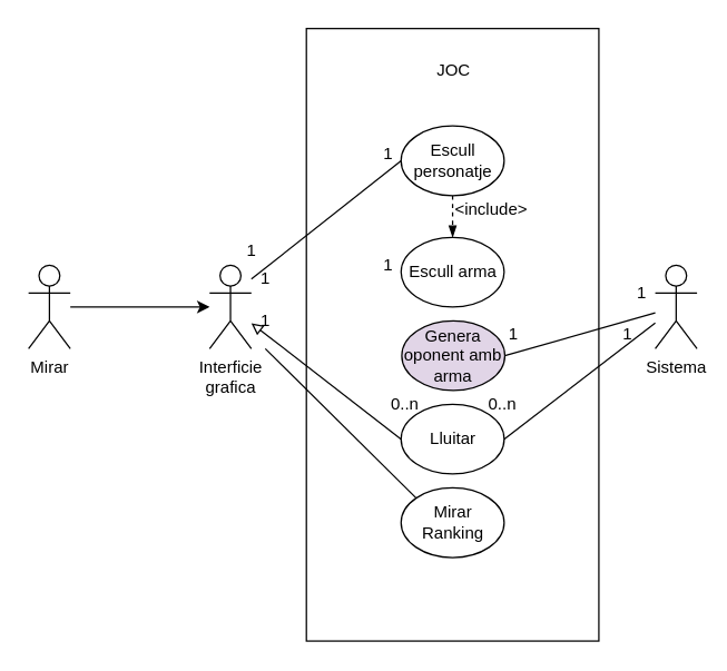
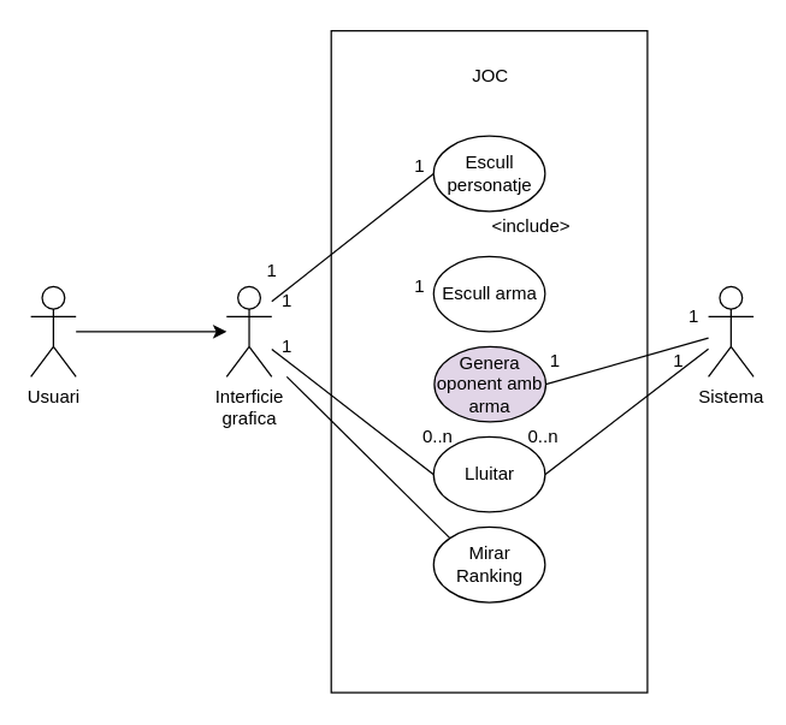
  <mxCell id="0" />
  <mxCell id="1" parent="0" />
  <mxCell id="2" value="" style="rounded=0;whiteSpace=wrap;html=1;" parent="1" vertex="1"><mxGeometry x="219.5" y="20" width="210" height="440" as="geometry" /></mxCell>
  <mxCell id="3" value="Interficie&lt;br&gt;grafica" style="shape=umlActor;verticalLabelPosition=bottom;verticalAlign=top;html=1;" parent="1" vertex="1"><mxGeometry x="150" y="190" width="30" height="60" as="geometry" /></mxCell>
  <mxCell id="4" value="" style="edgeStyle=orthogonalEdgeStyle;rounded=0;orthogonalLoop=1;jettySize=auto;html=1;" parent="1" source="5" target="3" edge="1"><mxGeometry relative="1" as="geometry" /></mxCell>
- <mxCell id="5" value="Mirar" style="shape=umlActor;verticalLabelPosition=bottom;verticalAlign=top;html=1;" parent="1" vertex="1"><mxGeometry x="20" y="190" width="30" height="60" as="geometry" /></mxCell>
+ <mxCell id="5" value="Usuari" style="shape=umlActor;verticalLabelPosition=bottom;verticalAlign=top;html=1;" parent="1" vertex="1"><mxGeometry x="20" y="190" width="30" height="60" as="geometry" /></mxCell>
  <mxCell id="6" style="rounded=0;orthogonalLoop=1;jettySize=auto;html=1;exitX=0;exitY=0.5;exitDx=0;exitDy=0;endArrow=none;endFill=0;" parent="1" source="8" edge="1"><mxGeometry relative="1" as="geometry"><mxPoint x="180" y="200" as="targetPoint" /></mxGeometry></mxCell>
- <mxCell id="7" style="edgeStyle=none;rounded=0;orthogonalLoop=1;jettySize=auto;html=1;exitX=0.5;exitY=1;exitDx=0;exitDy=0;entryX=0.5;entryY=0;entryDx=0;entryDy=0;endArrow=blockThin;endFill=1;dashed=1;" parent="1" source="8" target="11" edge="1"><mxGeometry relative="1" as="geometry" /></mxCell>
  <mxCell id="8" value="Escull personatje" style="ellipse;whiteSpace=wrap;html=1;" parent="1" vertex="1"><mxGeometry x="287.5" y="90" width="74" height="50" as="geometry" /></mxCell>
  <mxCell id="9" style="edgeStyle=none;rounded=0;orthogonalLoop=1;jettySize=auto;html=1;exitX=1;exitY=0.5;exitDx=0;exitDy=0;endArrow=none;endFill=0;" parent="1" source="10" target="15" edge="1"><mxGeometry relative="1" as="geometry" /></mxCell>
  <mxCell id="10" value="Genera oponent amb arma" style="ellipse;whiteSpace=wrap;html=1;fillColor=#e1d5e7;" parent="1" vertex="1"><mxGeometry x="288" y="230" width="74" height="50" as="geometry" /></mxCell>
  <mxCell id="11" value="Escull arma" style="ellipse;whiteSpace=wrap;html=1;" parent="1" vertex="1"><mxGeometry x="287.5" y="170" width="74" height="50" as="geometry" /></mxCell>
- <mxCell id="12" style="edgeStyle=none;rounded=0;orthogonalLoop=1;jettySize=auto;html=1;exitX=0;exitY=0.5;exitDx=0;exitDy=0;endArrow=block;endFill=0;" parent="1" source="14" target="3" edge="1"><mxGeometry relative="1" as="geometry" /></mxCell>
+ <mxCell id="12" style="edgeStyle=none;rounded=0;orthogonalLoop=1;jettySize=auto;html=1;exitX=0;exitY=0.5;exitDx=0;exitDy=0;endArrow=none;endFill=0;" parent="1" source="14" target="3" edge="1"><mxGeometry relative="1" as="geometry" /></mxCell>
  <mxCell id="13" style="edgeStyle=none;rounded=0;orthogonalLoop=1;jettySize=auto;html=1;exitX=1;exitY=0.5;exitDx=0;exitDy=0;endArrow=none;endFill=0;" parent="1" source="14" target="15" edge="1"><mxGeometry relative="1" as="geometry" /></mxCell>
  <mxCell id="14" value="Lluitar" style="ellipse;whiteSpace=wrap;html=1;" parent="1" vertex="1"><mxGeometry x="287.5" y="290" width="74" height="50" as="geometry" /></mxCell>
  <mxCell id="15" value="Sistema" style="shape=umlActor;verticalLabelPosition=bottom;verticalAlign=top;html=1;" parent="1" vertex="1"><mxGeometry x="470" y="190" width="30" height="60" as="geometry" /></mxCell>
  <mxCell id="16" value="1" style="text;html=1;align=center;verticalAlign=middle;resizable=0;points=[];autosize=1;strokeColor=none;" parent="1" vertex="1"><mxGeometry x="170" y="170" width="20" height="20" as="geometry" /></mxCell>
  <mxCell id="17" value="1" style="text;html=1;align=center;verticalAlign=middle;resizable=0;points=[];autosize=1;strokeColor=none;" parent="1" vertex="1"><mxGeometry x="267.5" y="100" width="20" height="20" as="geometry" /></mxCell>
  <mxCell id="18" value="1" style="text;html=1;align=center;verticalAlign=middle;resizable=0;points=[];autosize=1;strokeColor=none;" parent="1" vertex="1"><mxGeometry x="180" y="190" width="20" height="20" as="geometry" /></mxCell>
  <mxCell id="19" value="1" style="text;html=1;align=center;verticalAlign=middle;resizable=0;points=[];autosize=1;strokeColor=none;" parent="1" vertex="1"><mxGeometry x="267.5" y="180" width="20" height="20" as="geometry" /></mxCell>
  <mxCell id="20" value="1" style="text;html=1;align=center;verticalAlign=middle;resizable=0;points=[];autosize=1;strokeColor=none;" parent="1" vertex="1"><mxGeometry x="450" y="200" width="20" height="20" as="geometry" /></mxCell>
  <mxCell id="21" value="1" style="text;html=1;align=center;verticalAlign=middle;resizable=0;points=[];autosize=1;strokeColor=none;" parent="1" vertex="1"><mxGeometry x="358" y="230" width="20" height="20" as="geometry" /></mxCell>
  <mxCell id="22" value="1" style="text;html=1;align=center;verticalAlign=middle;resizable=0;points=[];autosize=1;strokeColor=none;" parent="1" vertex="1"><mxGeometry x="180" y="220" width="20" height="20" as="geometry" /></mxCell>
  <mxCell id="23" value="0..n" style="text;html=1;align=center;verticalAlign=middle;resizable=0;points=[];autosize=1;strokeColor=none;" parent="1" vertex="1"><mxGeometry x="270" y="280" width="40" height="20" as="geometry" /></mxCell>
  <mxCell id="24" value="0..n" style="text;html=1;align=center;verticalAlign=middle;resizable=0;points=[];autosize=1;strokeColor=none;" parent="1" vertex="1"><mxGeometry x="340" y="280" width="40" height="20" as="geometry" /></mxCell>
  <mxCell id="25" value="1" style="text;html=1;align=center;verticalAlign=middle;resizable=0;points=[];autosize=1;strokeColor=none;" parent="1" vertex="1"><mxGeometry x="440" y="230" width="20" height="20" as="geometry" /></mxCell>
  <mxCell id="26" value="JOC" style="text;html=1;align=center;verticalAlign=middle;resizable=0;points=[];autosize=1;strokeColor=none;" parent="1" vertex="1"><mxGeometry x="305" y="40" width="40" height="20" as="geometry" /></mxCell>
  <mxCell id="27" value="&amp;lt;include&amp;gt;" style="text;html=1;align=center;verticalAlign=middle;resizable=0;points=[];autosize=1;strokeColor=none;" parent="1" vertex="1"><mxGeometry x="316.5" y="140" width="70" height="20" as="geometry" /></mxCell>
  <mxCell id="28" style="rounded=0;orthogonalLoop=1;jettySize=auto;html=1;exitX=0;exitY=0;exitDx=0;exitDy=0;endArrow=none;endFill=0;" edge="1" parent="1" source="29"><mxGeometry relative="1" as="geometry"><mxPoint x="190" y="250" as="targetPoint" /></mxGeometry></mxCell>
  <mxCell id="29" value="Mirar Ranking" style="ellipse;whiteSpace=wrap;html=1;" vertex="1" parent="1"><mxGeometry x="287.5" y="350" width="74" height="50" as="geometry" /></mxCell>
